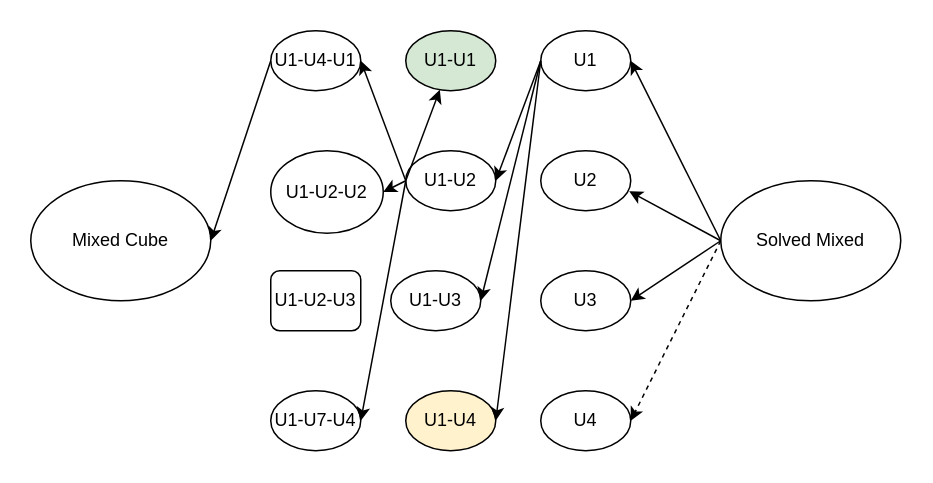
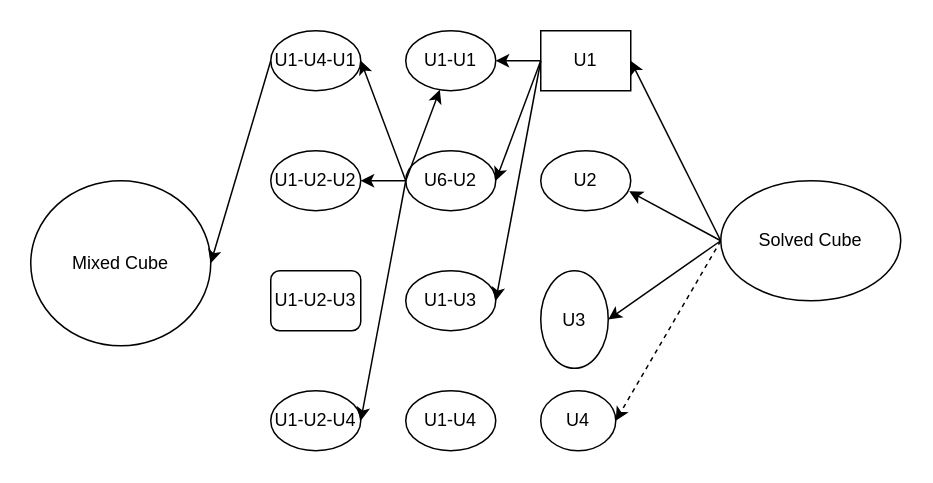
  <mxCell id="0" />
  <mxCell id="1" parent="0" />
- <mxCell id="2" value="Solved Mixed" style="ellipse;whiteSpace=wrap;html=1;" vertex="1" parent="1"><mxGeometry x="480" y="120" width="120" height="80" as="geometry" /></mxCell>
- <mxCell id="3" value="Mixed Cube" style="ellipse;whiteSpace=wrap;html=1;" vertex="1" parent="1"><mxGeometry x="20" y="120" width="120" height="80" as="geometry" /></mxCell>
- <mxCell id="5" value="U1" style="ellipse;whiteSpace=wrap;html=1;" vertex="1" parent="1"><mxGeometry x="360" y="20" width="60" height="40" as="geometry" /></mxCell>
- <mxCell id="6" value="U4" style="ellipse;whiteSpace=wrap;html=1;" vertex="1" parent="1"><mxGeometry x="360" y="260" width="60" height="40" as="geometry" /></mxCell>
- <mxCell id="7" value="U3" style="ellipse;whiteSpace=wrap;html=1;" vertex="1" parent="1"><mxGeometry x="360" y="180" width="60" height="40" as="geometry" /></mxCell>
+ <mxCell id="2" value="Solved Cube" style="ellipse;whiteSpace=wrap;html=1;" vertex="1" parent="1"><mxGeometry x="480" y="120" width="120" height="80" as="geometry" /></mxCell>
+ <mxCell id="3" value="Mixed Cube" style="ellipse;whiteSpace=wrap;html=1;" vertex="1" parent="1"><mxGeometry x="20" y="120" width="120" height="110" as="geometry" /></mxCell>
+ <mxCell id="4" style="edgeStyle=orthogonalEdgeStyle;rounded=0;orthogonalLoop=1;jettySize=auto;html=1;exitX=0;exitY=0.5;exitDx=0;exitDy=0;entryX=1;entryY=0.5;entryDx=0;entryDy=0;" edge="1" parent="1" source="5" target="13"><mxGeometry relative="1" as="geometry" /></mxCell>
+ <mxCell id="5" value="U1" style="whiteSpace=wrap;html=1;rounded=0;" vertex="1" parent="1"><mxGeometry x="360" y="20" width="60" height="40" as="geometry" /></mxCell>
+ <mxCell id="6" value="U4" style="ellipse;whiteSpace=wrap;html=1;" vertex="1" parent="1"><mxGeometry x="360" y="260" width="50" height="40" as="geometry" /></mxCell>
+ <mxCell id="7" value="U3" style="ellipse;whiteSpace=wrap;html=1;" vertex="1" parent="1"><mxGeometry x="360" y="180" width="45" height="65" as="geometry" /></mxCell>
  <mxCell id="8" value="U2" style="ellipse;whiteSpace=wrap;html=1;" vertex="1" parent="1"><mxGeometry x="360" y="100" width="60" height="40" as="geometry" /></mxCell>
  <mxCell id="9" value="" style="endArrow=classic;html=1;rounded=0;entryX=1;entryY=0.5;entryDx=0;entryDy=0;" edge="1" parent="1" target="7"><mxGeometry width="50" height="50" relative="1" as="geometry"><mxPoint x="480" y="160" as="sourcePoint" /><mxPoint x="420" y="-20" as="targetPoint" /></mxGeometry></mxCell>
  <mxCell id="10" value="" style="endArrow=classic;html=1;rounded=0;exitX=0;exitY=0.5;exitDx=0;exitDy=0;entryX=1;entryY=0.5;entryDx=0;entryDy=0;" edge="1" parent="1" source="2" target="5"><mxGeometry width="50" height="50" relative="1" as="geometry"><mxPoint x="500" y="375" as="sourcePoint" /><mxPoint x="450" y="250" as="targetPoint" /></mxGeometry></mxCell>
  <mxCell id="11" value="" style="endArrow=classic;html=1;rounded=0;entryX=0.983;entryY=0.675;entryDx=0;entryDy=0;entryPerimeter=0;exitX=0;exitY=0.5;exitDx=0;exitDy=0;" edge="1" parent="1" source="2" target="8"><mxGeometry width="50" height="50" relative="1" as="geometry"><mxPoint x="470" y="180" as="sourcePoint" /><mxPoint x="450" y="265" as="targetPoint" /></mxGeometry></mxCell>
  <mxCell id="12" value="" style="endArrow=classic;html=1;rounded=0;exitX=0;exitY=0.5;exitDx=0;exitDy=0;entryX=1;entryY=0.5;entryDx=0;entryDy=0;dashed=1;" edge="1" parent="1" source="2" target="6"><mxGeometry width="50" height="50" relative="1" as="geometry"><mxPoint x="490" y="200" as="sourcePoint" /><mxPoint x="440" y="70" as="targetPoint" /></mxGeometry></mxCell>
- <mxCell id="13" value="U1-U1" style="ellipse;whiteSpace=wrap;html=1;fillColor=#d5e8d4;" vertex="1" parent="1"><mxGeometry x="270" y="20" width="60" height="40" as="geometry" /></mxCell>
- <mxCell id="14" value="U1-U4" style="ellipse;whiteSpace=wrap;html=1;fillColor=#fff2cc;" vertex="1" parent="1"><mxGeometry x="270" y="260" width="60" height="40" as="geometry" /></mxCell>
- <mxCell id="15" value="U1-U3" style="ellipse;whiteSpace=wrap;html=1;" vertex="1" parent="1"><mxGeometry x="260" y="180" width="60" height="40" as="geometry" /></mxCell>
- <mxCell id="16" value="U1-U2" style="ellipse;whiteSpace=wrap;html=1;" vertex="1" parent="1"><mxGeometry x="270" y="100" width="60" height="40" as="geometry" /></mxCell>
+ <mxCell id="13" value="U1-U1" style="ellipse;whiteSpace=wrap;html=1;" vertex="1" parent="1"><mxGeometry x="270" y="20" width="60" height="40" as="geometry" /></mxCell>
+ <mxCell id="14" value="U1-U4" style="ellipse;whiteSpace=wrap;html=1;" vertex="1" parent="1"><mxGeometry x="270" y="260" width="60" height="40" as="geometry" /></mxCell>
+ <mxCell id="15" value="U1-U3" style="ellipse;whiteSpace=wrap;html=1;" vertex="1" parent="1"><mxGeometry x="270" y="180" width="60" height="40" as="geometry" /></mxCell>
+ <mxCell id="16" value="U6-U2" style="ellipse;whiteSpace=wrap;html=1;" vertex="1" parent="1"><mxGeometry x="270" y="100" width="60" height="40" as="geometry" /></mxCell>
  <mxCell id="17" value="U1-U4-U1" style="ellipse;whiteSpace=wrap;html=1;" vertex="1" parent="1"><mxGeometry x="180" y="20" width="60" height="40" as="geometry" /></mxCell>
- <mxCell id="18" value="U1-U7-U4" style="ellipse;whiteSpace=wrap;html=1;" vertex="1" parent="1"><mxGeometry x="180" y="260" width="60" height="40" as="geometry" /></mxCell>
+ <mxCell id="18" value="U1-U2-U4" style="ellipse;whiteSpace=wrap;html=1;" vertex="1" parent="1"><mxGeometry x="180" y="260" width="60" height="40" as="geometry" /></mxCell>
  <mxCell id="19" value="U1-U2-U3" style="whiteSpace=wrap;html=1;rounded=1;" vertex="1" parent="1"><mxGeometry x="180" y="180" width="60" height="40" as="geometry" /></mxCell>
- <mxCell id="20" value="U1-U2-U2" style="ellipse;whiteSpace=wrap;html=1;" vertex="1" parent="1"><mxGeometry x="180" y="100" width="75" height="55" as="geometry" /></mxCell>
+ <mxCell id="20" value="U1-U2-U2" style="ellipse;whiteSpace=wrap;html=1;" vertex="1" parent="1"><mxGeometry x="180" y="100" width="60" height="40" as="geometry" /></mxCell>
  <mxCell id="21" value="" style="endArrow=classic;html=1;rounded=0;exitX=0;exitY=0.5;exitDx=0;exitDy=0;entryX=1;entryY=0.5;entryDx=0;entryDy=0;" edge="1" parent="1" source="5" target="16"><mxGeometry width="50" height="50" relative="1" as="geometry"><mxPoint x="280" y="430" as="sourcePoint" /><mxPoint x="330" y="380" as="targetPoint" /></mxGeometry></mxCell>
  <mxCell id="22" value="" style="endArrow=classic;html=1;rounded=0;exitX=0;exitY=0.5;exitDx=0;exitDy=0;entryX=1;entryY=0.5;entryDx=0;entryDy=0;" edge="1" parent="1" source="5" target="15"><mxGeometry width="50" height="50" relative="1" as="geometry"><mxPoint x="370" y="50" as="sourcePoint" /><mxPoint x="340" y="130" as="targetPoint" /></mxGeometry></mxCell>
- <mxCell id="23" value="" style="endArrow=classic;html=1;rounded=0;exitX=0;exitY=0.5;exitDx=0;exitDy=0;entryX=1;entryY=0.5;entryDx=0;entryDy=0;" edge="1" parent="1" source="5" target="14"><mxGeometry width="50" height="50" relative="1" as="geometry"><mxPoint x="370" y="50" as="sourcePoint" /><mxPoint x="340" y="210" as="targetPoint" /></mxGeometry></mxCell>
  <mxCell id="24" value="" style="endArrow=classic;html=1;rounded=0;exitX=0;exitY=0.5;exitDx=0;exitDy=0;entryX=1;entryY=0.5;entryDx=0;entryDy=0;" edge="1" parent="1" source="16" target="17"><mxGeometry width="50" height="50" relative="1" as="geometry"><mxPoint x="370" y="50" as="sourcePoint" /><mxPoint x="340" y="290" as="targetPoint" /></mxGeometry></mxCell>
  <mxCell id="25" value="" style="endArrow=classic;html=1;rounded=0;entryX=1;entryY=0.5;entryDx=0;entryDy=0;" edge="1" parent="1" target="20"><mxGeometry width="50" height="50" relative="1" as="geometry"><mxPoint x="270" y="120" as="sourcePoint" /><mxPoint x="250" y="50" as="targetPoint" /></mxGeometry></mxCell>
  <mxCell id="26" value="" style="endArrow=classic;html=1;rounded=0;exitX=0;exitY=0.5;exitDx=0;exitDy=0;" edge="1" parent="1" source="16" target="13"><mxGeometry width="50" height="50" relative="1" as="geometry"><mxPoint x="280" y="130" as="sourcePoint" /><mxPoint x="250" y="130" as="targetPoint" /></mxGeometry></mxCell>
  <mxCell id="27" value="" style="endArrow=classic;html=1;rounded=0;entryX=1;entryY=0.5;entryDx=0;entryDy=0;exitX=0;exitY=0.5;exitDx=0;exitDy=0;" edge="1" parent="1" source="16" target="18"><mxGeometry width="50" height="50" relative="1" as="geometry"><mxPoint x="280" y="130" as="sourcePoint" /><mxPoint x="250" y="210" as="targetPoint" /></mxGeometry></mxCell>
  <mxCell id="28" value="" style="endArrow=classic;html=1;rounded=0;entryX=1;entryY=0.5;entryDx=0;entryDy=0;exitX=0;exitY=0.5;exitDx=0;exitDy=0;" edge="1" parent="1" source="17" target="3"><mxGeometry width="50" height="50" relative="1" as="geometry"><mxPoint x="170" y="50" as="sourcePoint" /><mxPoint x="140" y="210" as="targetPoint" /></mxGeometry></mxCell>
